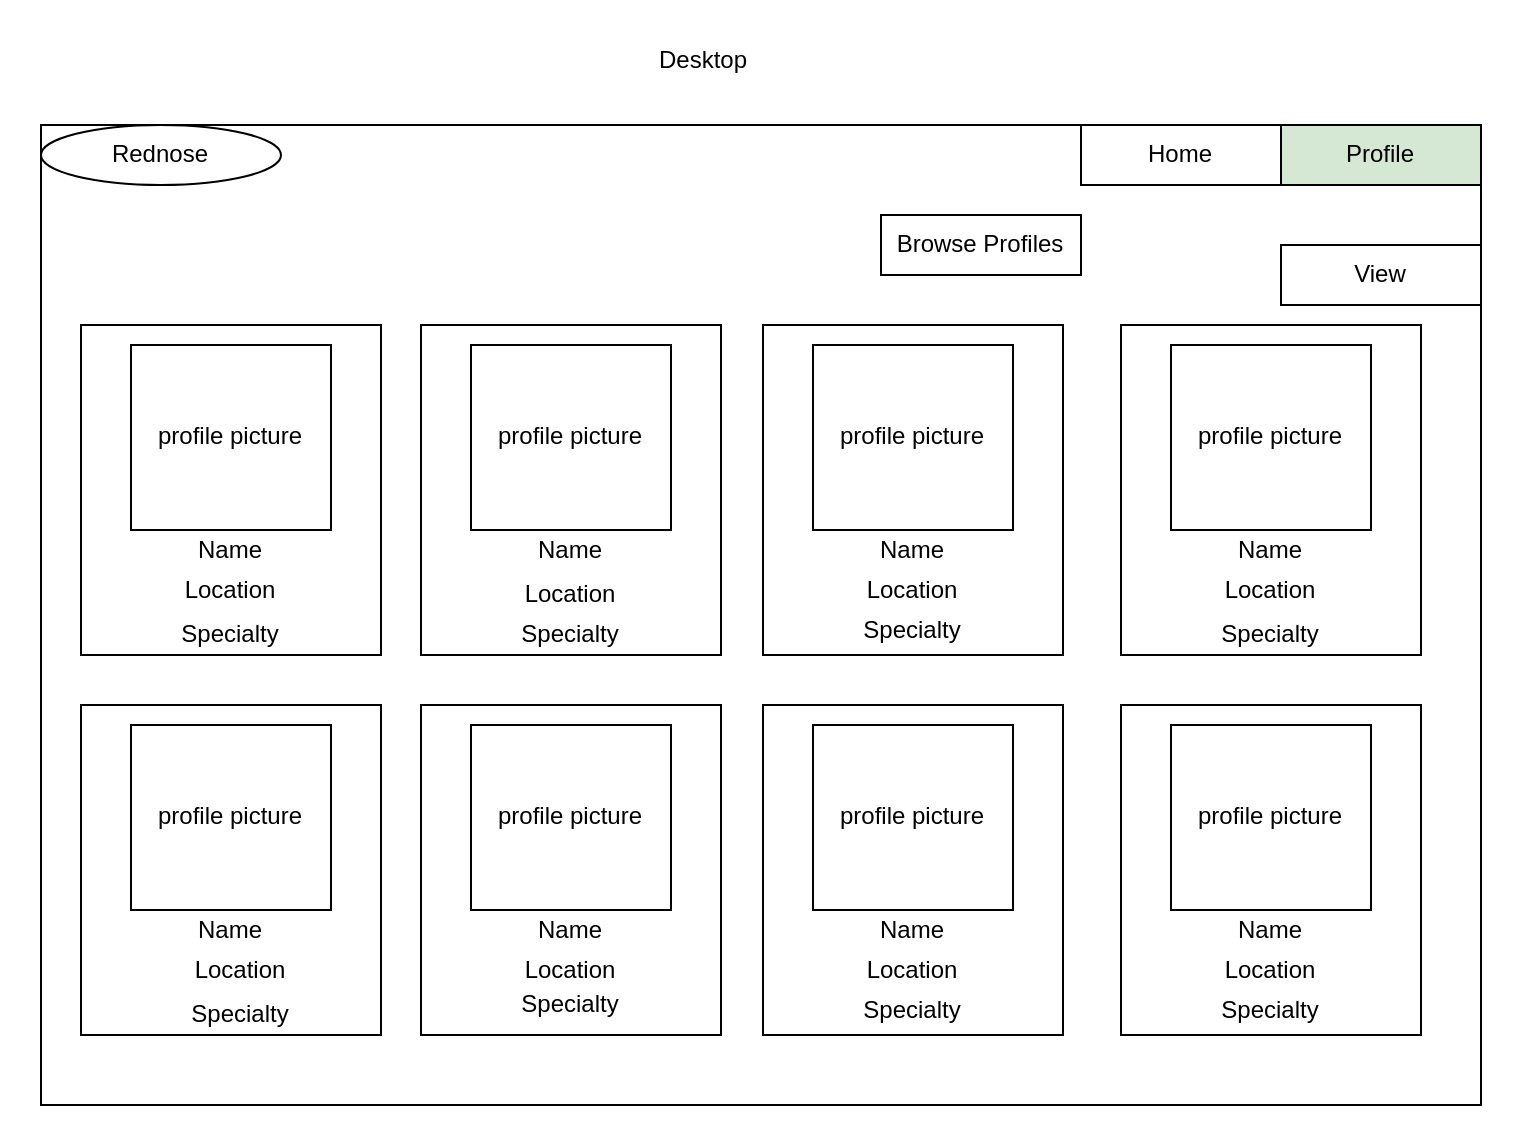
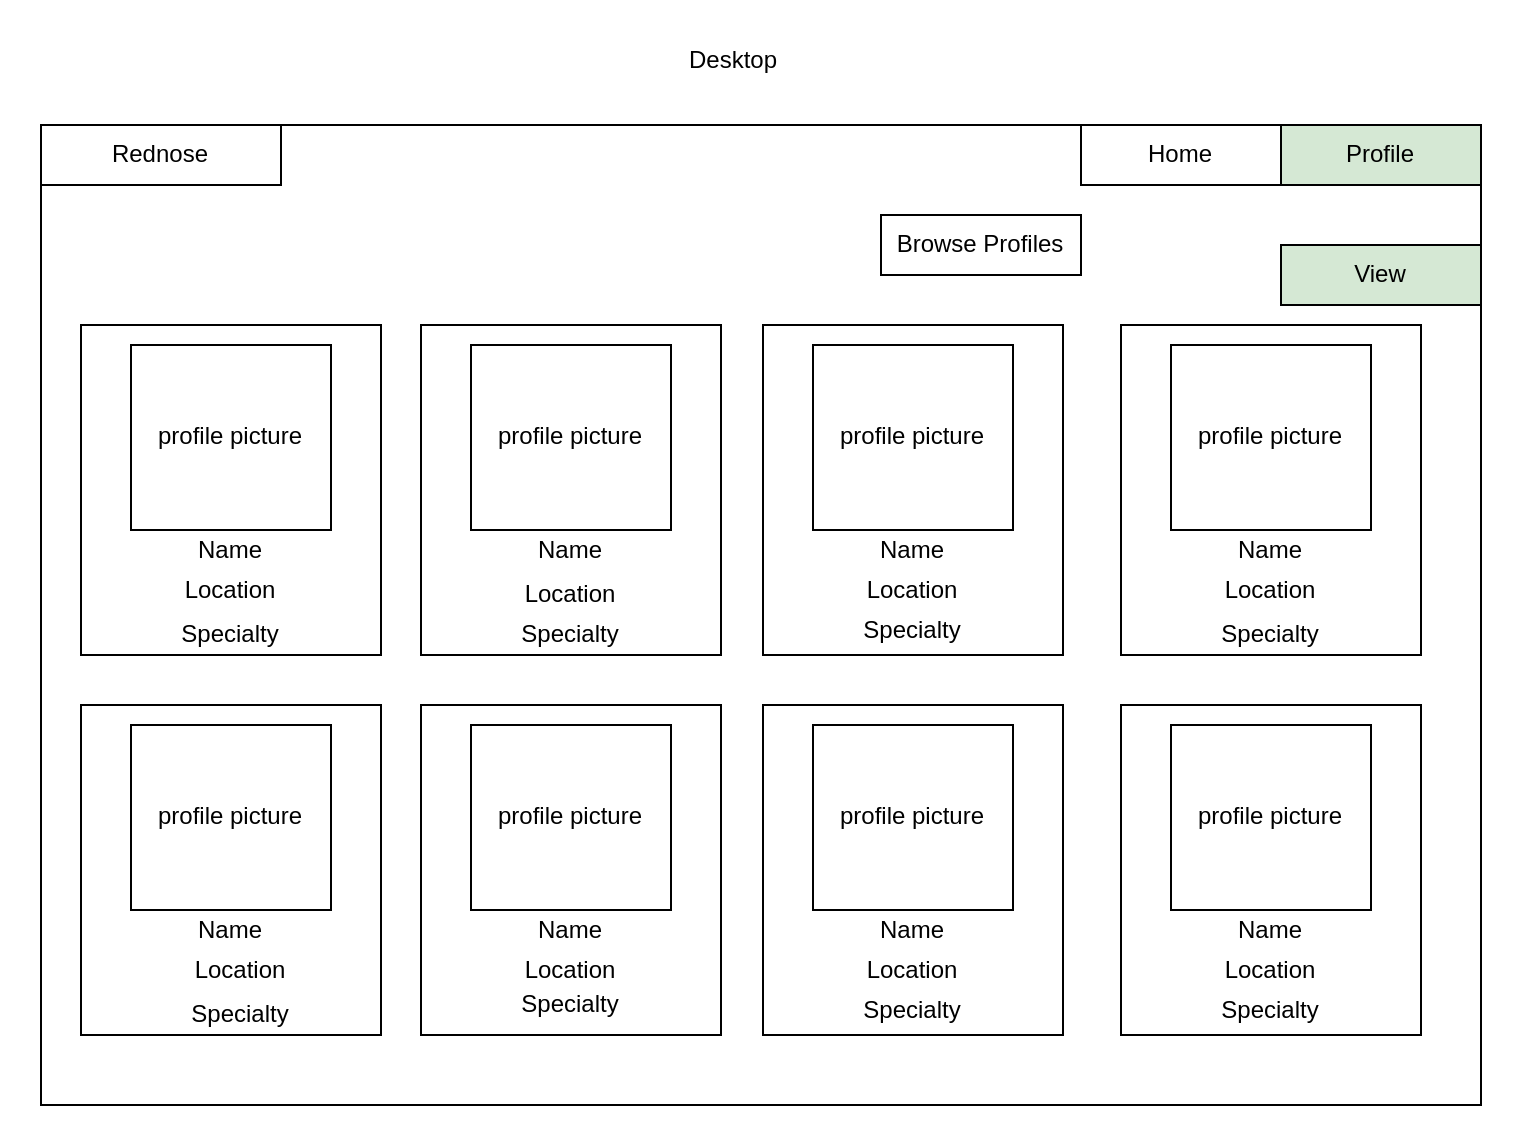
  <mxCell id="0" />
  <mxCell id="1" parent="0" />
  <mxCell id="2" value="" style="rounded=0;whiteSpace=wrap;html=1;" parent="1" vertex="1"><mxGeometry x="20" y="62" width="720" height="490" as="geometry" /></mxCell>
- <mxCell id="3" value="Rednose" style="ellipse;whiteSpace=wrap;html=1;" parent="1" vertex="1"><mxGeometry x="20" y="62" width="120" height="30" as="geometry" /></mxCell>
+ <mxCell id="3" value="Rednose" style="rounded=0;whiteSpace=wrap;html=1;" parent="1" vertex="1"><mxGeometry x="20" y="62" width="120" height="30" as="geometry" /></mxCell>
  <mxCell id="4" value="Home" style="rounded=0;whiteSpace=wrap;html=1;" parent="1" vertex="1"><mxGeometry x="540" y="62" width="100" height="30" as="geometry" /></mxCell>
  <mxCell id="5" value="Profile" style="rounded=0;whiteSpace=wrap;html=1;fillColor=#d5e8d4;" parent="1" vertex="1"><mxGeometry x="640" y="62" width="100" height="30" as="geometry" /></mxCell>
  <mxCell id="6" value="" style="rounded=0;whiteSpace=wrap;html=1;" parent="1" vertex="1"><mxGeometry x="40" y="162" width="150" height="165" as="geometry" /></mxCell>
  <mxCell id="7" value="profile picture" style="rounded=0;whiteSpace=wrap;html=1;" parent="1" vertex="1"><mxGeometry x="65" y="172" width="100" height="92.5" as="geometry" /></mxCell>
- <mxCell id="8" value="Desktop" style="text;html=1;align=center;verticalAlign=middle;resizable=0;points=[];autosize=1;" parent="1" vertex="1"><mxGeometry x="321" y="20" width="60" height="20" as="geometry" /></mxCell>
- <mxCell id="9" value="View" style="rounded=0;whiteSpace=wrap;html=1;" parent="1" vertex="1"><mxGeometry x="640" y="122" width="100" height="30" as="geometry" /></mxCell>
+ <mxCell id="8" value="Desktop" style="text;html=1;align=center;verticalAlign=middle;resizable=0;points=[];autosize=1;" parent="1" vertex="1"><mxGeometry x="336" y="20" width="60" height="20" as="geometry" /></mxCell>
+ <mxCell id="9" value="View" style="rounded=0;whiteSpace=wrap;html=1;fillColor=#d5e8d4;" parent="1" vertex="1"><mxGeometry x="640" y="122" width="100" height="30" as="geometry" /></mxCell>
  <mxCell id="10" style="edgeStyle=orthogonalEdgeStyle;rounded=0;orthogonalLoop=1;jettySize=auto;html=1;exitX=0.5;exitY=1;exitDx=0;exitDy=0;" parent="1" source="6" target="6" edge="1"><mxGeometry relative="1" as="geometry" /></mxCell>
  <mxCell id="11" value="" style="rounded=0;whiteSpace=wrap;html=1;" vertex="1" parent="1"><mxGeometry x="40" y="352" width="150" height="165" as="geometry" /></mxCell>
  <mxCell id="12" value="" style="rounded=0;whiteSpace=wrap;html=1;" vertex="1" parent="1"><mxGeometry x="210" y="352" width="150" height="165" as="geometry" /></mxCell>
  <mxCell id="13" value="" style="rounded=0;whiteSpace=wrap;html=1;" vertex="1" parent="1"><mxGeometry x="210" y="162" width="150" height="165" as="geometry" /></mxCell>
  <mxCell id="14" value="" style="rounded=0;whiteSpace=wrap;html=1;" vertex="1" parent="1"><mxGeometry x="381" y="352" width="150" height="165" as="geometry" /></mxCell>
  <mxCell id="15" value="" style="rounded=0;whiteSpace=wrap;html=1;" vertex="1" parent="1"><mxGeometry x="381" y="162" width="150" height="165" as="geometry" /></mxCell>
  <mxCell id="16" value="" style="rounded=0;whiteSpace=wrap;html=1;" vertex="1" parent="1"><mxGeometry x="560" y="352" width="150" height="165" as="geometry" /></mxCell>
  <mxCell id="17" value="" style="rounded=0;whiteSpace=wrap;html=1;" vertex="1" parent="1"><mxGeometry x="560" y="162" width="150" height="165" as="geometry" /></mxCell>
  <mxCell id="18" value="profile picture" style="rounded=0;whiteSpace=wrap;html=1;" vertex="1" parent="1"><mxGeometry x="585" y="362" width="100" height="92.5" as="geometry" /></mxCell>
  <mxCell id="19" value="profile picture" style="rounded=0;whiteSpace=wrap;html=1;" vertex="1" parent="1"><mxGeometry x="406" y="362" width="100" height="92.5" as="geometry" /></mxCell>
  <mxCell id="20" value="profile picture" style="rounded=0;whiteSpace=wrap;html=1;" vertex="1" parent="1"><mxGeometry x="585" y="172" width="100" height="92.5" as="geometry" /></mxCell>
  <mxCell id="21" value="profile picture" style="rounded=0;whiteSpace=wrap;html=1;" vertex="1" parent="1"><mxGeometry x="406" y="172" width="100" height="92.5" as="geometry" /></mxCell>
  <mxCell id="22" value="profile picture" style="rounded=0;whiteSpace=wrap;html=1;" vertex="1" parent="1"><mxGeometry x="235" y="172" width="100" height="92.5" as="geometry" /></mxCell>
  <mxCell id="23" value="profile picture" style="rounded=0;whiteSpace=wrap;html=1;" vertex="1" parent="1"><mxGeometry x="235" y="362" width="100" height="92.5" as="geometry" /></mxCell>
  <mxCell id="24" value="profile picture" style="rounded=0;whiteSpace=wrap;html=1;" vertex="1" parent="1"><mxGeometry x="65" y="362" width="100" height="92.5" as="geometry" /></mxCell>
  <mxCell id="25" value="Specialty" style="text;html=1;strokeColor=none;fillColor=none;align=center;verticalAlign=middle;whiteSpace=wrap;rounded=0;" vertex="1" parent="1"><mxGeometry x="70" y="307" width="90" height="20" as="geometry" /></mxCell>
  <mxCell id="26" value="Location" style="text;html=1;strokeColor=none;fillColor=none;align=center;verticalAlign=middle;whiteSpace=wrap;rounded=0;" vertex="1" parent="1"><mxGeometry x="70" y="284.5" width="90" height="20" as="geometry" /></mxCell>
  <mxCell id="27" value="Name" style="text;html=1;strokeColor=none;fillColor=none;align=center;verticalAlign=middle;whiteSpace=wrap;rounded=0;" vertex="1" parent="1"><mxGeometry x="70" y="264.5" width="90" height="20" as="geometry" /></mxCell>
  <mxCell id="28" value="Name" style="text;html=1;strokeColor=none;fillColor=none;align=center;verticalAlign=middle;whiteSpace=wrap;rounded=0;" vertex="1" parent="1"><mxGeometry x="590" y="264.5" width="90" height="20" as="geometry" /></mxCell>
  <mxCell id="29" value="Name" style="text;html=1;strokeColor=none;fillColor=none;align=center;verticalAlign=middle;whiteSpace=wrap;rounded=0;" vertex="1" parent="1"><mxGeometry x="411" y="264.5" width="90" height="20" as="geometry" /></mxCell>
  <mxCell id="30" value="Name" style="text;html=1;strokeColor=none;fillColor=none;align=center;verticalAlign=middle;whiteSpace=wrap;rounded=0;" vertex="1" parent="1"><mxGeometry x="240" y="264.5" width="90" height="20" as="geometry" /></mxCell>
  <mxCell id="31" value="Name" style="text;html=1;strokeColor=none;fillColor=none;align=center;verticalAlign=middle;whiteSpace=wrap;rounded=0;" vertex="1" parent="1"><mxGeometry x="590" y="454.5" width="90" height="20" as="geometry" /></mxCell>
  <mxCell id="32" value="Name" style="text;html=1;strokeColor=none;fillColor=none;align=center;verticalAlign=middle;whiteSpace=wrap;rounded=0;" vertex="1" parent="1"><mxGeometry x="411" y="454.5" width="90" height="20" as="geometry" /></mxCell>
  <mxCell id="33" value="Name" style="text;html=1;strokeColor=none;fillColor=none;align=center;verticalAlign=middle;whiteSpace=wrap;rounded=0;" vertex="1" parent="1"><mxGeometry x="240" y="454.5" width="90" height="20" as="geometry" /></mxCell>
  <mxCell id="34" value="Name" style="text;html=1;strokeColor=none;fillColor=none;align=center;verticalAlign=middle;whiteSpace=wrap;rounded=0;" vertex="1" parent="1"><mxGeometry x="70" y="454.5" width="90" height="20" as="geometry" /></mxCell>
  <mxCell id="35" value="Location" style="text;html=1;strokeColor=none;fillColor=none;align=center;verticalAlign=middle;whiteSpace=wrap;rounded=0;" vertex="1" parent="1"><mxGeometry x="590" y="284.5" width="90" height="20" as="geometry" /></mxCell>
  <mxCell id="36" value="Location" style="text;html=1;strokeColor=none;fillColor=none;align=center;verticalAlign=middle;whiteSpace=wrap;rounded=0;" vertex="1" parent="1"><mxGeometry x="411" y="284.5" width="90" height="20" as="geometry" /></mxCell>
  <mxCell id="37" value="Location" style="text;html=1;strokeColor=none;fillColor=none;align=center;verticalAlign=middle;whiteSpace=wrap;rounded=0;" vertex="1" parent="1"><mxGeometry x="240" y="287" width="90" height="20" as="geometry" /></mxCell>
  <mxCell id="38" value="Location" style="text;html=1;strokeColor=none;fillColor=none;align=center;verticalAlign=middle;whiteSpace=wrap;rounded=0;" vertex="1" parent="1"><mxGeometry x="590" y="474.5" width="90" height="20" as="geometry" /></mxCell>
  <mxCell id="39" value="Location" style="text;html=1;strokeColor=none;fillColor=none;align=center;verticalAlign=middle;whiteSpace=wrap;rounded=0;" vertex="1" parent="1"><mxGeometry x="411" y="474.5" width="90" height="20" as="geometry" /></mxCell>
  <mxCell id="40" value="Location" style="text;html=1;strokeColor=none;fillColor=none;align=center;verticalAlign=middle;whiteSpace=wrap;rounded=0;" vertex="1" parent="1"><mxGeometry x="240" y="474.5" width="90" height="20" as="geometry" /></mxCell>
  <mxCell id="41" value="Location" style="text;html=1;strokeColor=none;fillColor=none;align=center;verticalAlign=middle;whiteSpace=wrap;rounded=0;" vertex="1" parent="1"><mxGeometry x="75" y="474.5" width="90" height="20" as="geometry" /></mxCell>
  <mxCell id="42" value="Specialty" style="text;html=1;strokeColor=none;fillColor=none;align=center;verticalAlign=middle;whiteSpace=wrap;rounded=0;" vertex="1" parent="1"><mxGeometry x="411" y="304.5" width="90" height="20" as="geometry" /></mxCell>
  <mxCell id="43" value="Specialty" style="text;html=1;strokeColor=none;fillColor=none;align=center;verticalAlign=middle;whiteSpace=wrap;rounded=0;" vertex="1" parent="1"><mxGeometry x="240" y="307" width="90" height="20" as="geometry" /></mxCell>
  <mxCell id="44" value="Specialty" style="text;html=1;strokeColor=none;fillColor=none;align=center;verticalAlign=middle;whiteSpace=wrap;rounded=0;" vertex="1" parent="1"><mxGeometry x="590" y="307" width="90" height="20" as="geometry" /></mxCell>
  <mxCell id="45" value="Specialty" style="text;html=1;strokeColor=none;fillColor=none;align=center;verticalAlign=middle;whiteSpace=wrap;rounded=0;" vertex="1" parent="1"><mxGeometry x="590" y="494.5" width="90" height="20" as="geometry" /></mxCell>
  <mxCell id="46" value="Specialty" style="text;html=1;strokeColor=none;fillColor=none;align=center;verticalAlign=middle;whiteSpace=wrap;rounded=0;" vertex="1" parent="1"><mxGeometry x="411" y="494.5" width="90" height="20" as="geometry" /></mxCell>
  <mxCell id="47" value="Specialty" style="text;html=1;strokeColor=none;fillColor=none;align=center;verticalAlign=middle;whiteSpace=wrap;rounded=0;" vertex="1" parent="1"><mxGeometry x="240" y="492" width="90" height="20" as="geometry" /></mxCell>
  <mxCell id="48" value="Specialty" style="text;html=1;strokeColor=none;fillColor=none;align=center;verticalAlign=middle;whiteSpace=wrap;rounded=0;" vertex="1" parent="1"><mxGeometry x="75" y="497" width="90" height="20" as="geometry" /></mxCell>
  <mxCell id="49" value="Browse Profiles" style="rounded=0;whiteSpace=wrap;html=1;" vertex="1" parent="1"><mxGeometry x="440" y="107" width="100" height="30" as="geometry" /></mxCell>
